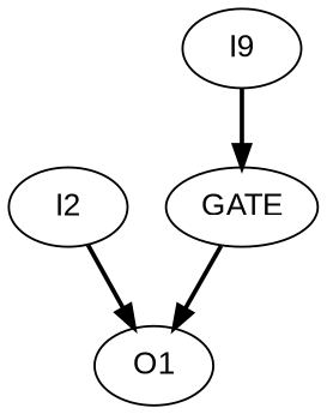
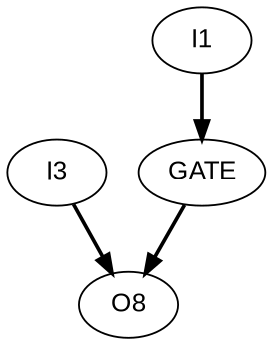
  digraph {
    fontname="Liberation Sans"
    node [LABEL=INPUT fontname="Liberation Sans"]
    edge [fontname="Liberation Sans" style=bold]
    GATE [LABEL=AND2]
-   I1 [label=I9]
-   O1 [LABEL=OUTPUT]
-   I2
+   I1
+   O1 [LABEL=OUTPUT label=O8]
+   I2 [label=I3]
    GATE -> O1
    I1 -> GATE
    I2 -> O1
  }
